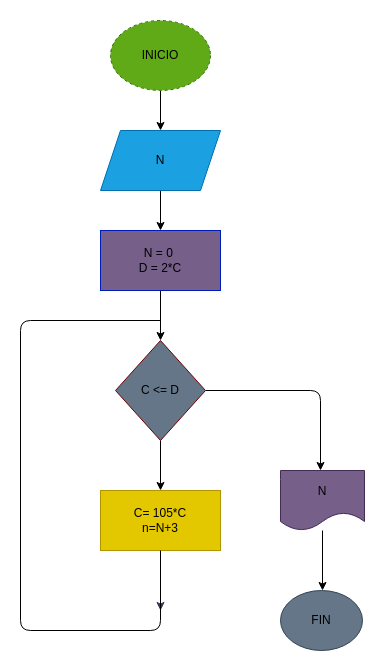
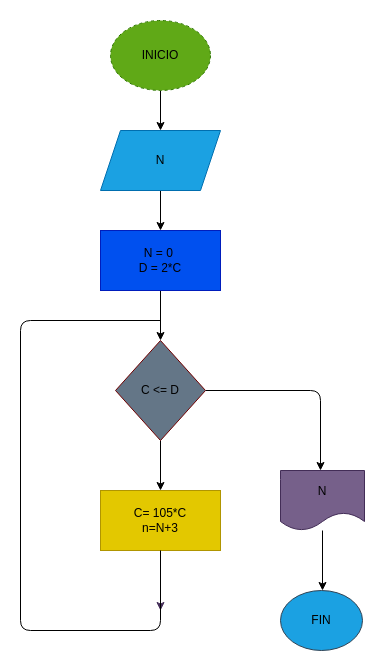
  <mxCell id="0" />
  <mxCell id="1" parent="0" />
  <mxCell id="2" style="edgeStyle=none;html=1;fontColor=#000000;" parent="1" source="3" edge="1"><mxGeometry relative="1" as="geometry"><mxPoint x="160" y="130" as="targetPoint" /></mxGeometry></mxCell>
  <mxCell id="3" value="&lt;font color=&quot;#000000&quot;&gt;INICIO&lt;/font&gt;" style="ellipse;whiteSpace=wrap;html=1;fillColor=#60a917;fontColor=#ffffff;strokeColor=#2D7600;dashed=1;" parent="1" vertex="1"><mxGeometry x="110" y="20" width="100" height="70" as="geometry" /></mxCell>
  <mxCell id="4" style="edgeStyle=none;html=1;fontColor=#000000;" parent="1" source="5" edge="1"><mxGeometry relative="1" as="geometry"><mxPoint x="160" y="230" as="targetPoint" /></mxGeometry></mxCell>
  <mxCell id="5" value="&lt;font color=&quot;#000000&quot;&gt;N&lt;/font&gt;" style="shape=parallelogram;perimeter=parallelogramPerimeter;whiteSpace=wrap;html=1;fixedSize=1;fontColor=#ffffff;fillColor=#1ba1e2;strokeColor=#006EAF;" parent="1" vertex="1"><mxGeometry x="100" y="130" width="120" height="60" as="geometry" /></mxCell>
  <mxCell id="6" style="edgeStyle=none;html=1;fontColor=#000000;" parent="1" source="7" edge="1"><mxGeometry relative="1" as="geometry"><mxPoint x="160" y="340" as="targetPoint" /></mxGeometry></mxCell>
- <mxCell id="7" value="&lt;font color=&quot;#000000&quot;&gt;N = 0&amp;nbsp;&lt;br&gt;D = 2*C&lt;br&gt;&lt;/font&gt;" style="rounded=0;whiteSpace=wrap;html=1;fontColor=#ffffff;fillColor=#76608a;strokeColor=#001DBC;" parent="1" vertex="1"><mxGeometry x="100" y="230" width="120" height="60" as="geometry" /></mxCell>
+ <mxCell id="7" value="&lt;font color=&quot;#000000&quot;&gt;N = 0&amp;nbsp;&lt;br&gt;D = 2*C&lt;br&gt;&lt;/font&gt;" style="rounded=0;whiteSpace=wrap;html=1;fontColor=#ffffff;fillColor=#0050ef;strokeColor=#001DBC;" parent="1" vertex="1"><mxGeometry x="100" y="230" width="120" height="60" as="geometry" /></mxCell>
  <mxCell id="8" style="edgeStyle=none;html=1;fontColor=#000000;" parent="1" source="10" edge="1"><mxGeometry relative="1" as="geometry"><mxPoint x="160" y="490" as="targetPoint" /></mxGeometry></mxCell>
  <mxCell id="9" style="edgeStyle=none;html=1;fontColor=#00FF00;" parent="1" source="10" edge="1"><mxGeometry relative="1" as="geometry"><mxPoint x="320" y="470" as="targetPoint" /><Array as="points"><mxPoint x="320" y="390" /></Array></mxGeometry></mxCell>
  <mxCell id="10" value="&lt;font color=&quot;#000000&quot;&gt;C &amp;lt;= D&lt;/font&gt;" style="rhombus;whiteSpace=wrap;html=1;fontColor=#ffffff;fillColor=#647687;strokeColor=#6F0000;" parent="1" vertex="1"><mxGeometry x="115" y="340" width="90" height="100" as="geometry" /></mxCell>
  <mxCell id="11" style="edgeStyle=none;html=1;fontColor=#000000;fillColor=#76608a;strokeColor=#432D57;" parent="1" source="12" edge="1"><mxGeometry relative="1" as="geometry"><mxPoint x="160" y="610" as="targetPoint" /></mxGeometry></mxCell>
  <mxCell id="12" value="C= 105*C&lt;br&gt;n=N+3" style="rounded=0;whiteSpace=wrap;html=1;fontColor=#000000;fillColor=#e3c800;strokeColor=#B09500;" parent="1" vertex="1"><mxGeometry x="100" y="490" width="120" height="60" as="geometry" /></mxCell>
  <mxCell id="13" value="" style="endArrow=none;html=1;fontColor=#000000;entryX=0.5;entryY=1;entryDx=0;entryDy=0;" parent="1" target="12" edge="1"><mxGeometry width="50" height="50" relative="1" as="geometry"><mxPoint x="160" y="320" as="sourcePoint" /><mxPoint x="150" y="620" as="targetPoint" /><Array as="points"><mxPoint x="20" y="320" /><mxPoint x="20" y="630" /><mxPoint x="160" y="630" /></Array></mxGeometry></mxCell>
  <mxCell id="14" style="edgeStyle=none;html=1;fontColor=#000000;" parent="1" source="15" edge="1"><mxGeometry relative="1" as="geometry"><mxPoint x="322" y="590" as="targetPoint" /></mxGeometry></mxCell>
  <mxCell id="15" value="&lt;font color=&quot;#000000&quot;&gt;N&lt;/font&gt;" style="shape=document;whiteSpace=wrap;html=1;boundedLbl=1;fontColor=#ffffff;fillColor=#76608a;strokeColor=#432D57;" parent="1" vertex="1"><mxGeometry x="280" y="470" width="84" height="60" as="geometry" /></mxCell>
- <mxCell id="16" value="&lt;font color=&quot;#000000&quot;&gt;FIN&lt;/font&gt;" style="ellipse;whiteSpace=wrap;html=1;fontColor=#ffffff;fillColor=#647687;strokeColor=#314354;" parent="1" vertex="1"><mxGeometry x="280" y="590" width="82" height="60" as="geometry" /></mxCell>
+ <mxCell id="16" value="&lt;font color=&quot;#000000&quot;&gt;FIN&lt;/font&gt;" style="ellipse;whiteSpace=wrap;html=1;fontColor=#ffffff;fillColor=#1ba1e2;strokeColor=#314354;" parent="1" vertex="1"><mxGeometry x="280" y="590" width="82" height="60" as="geometry" /></mxCell>
